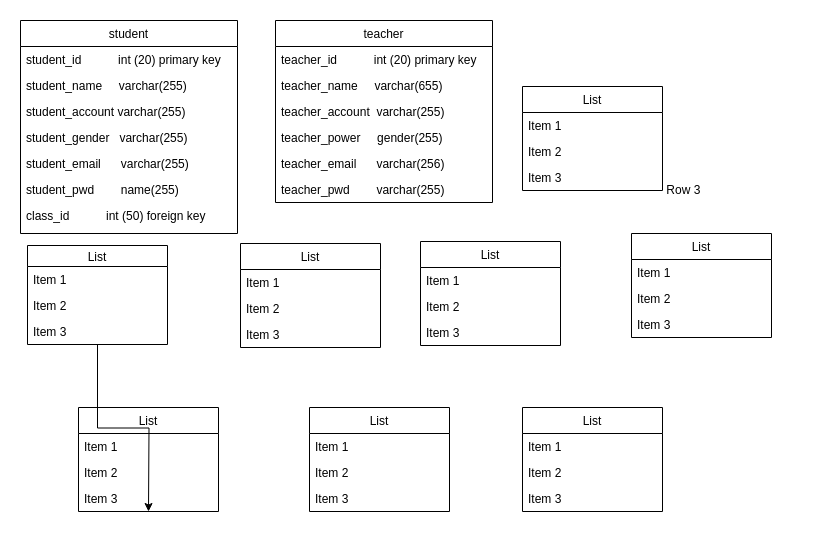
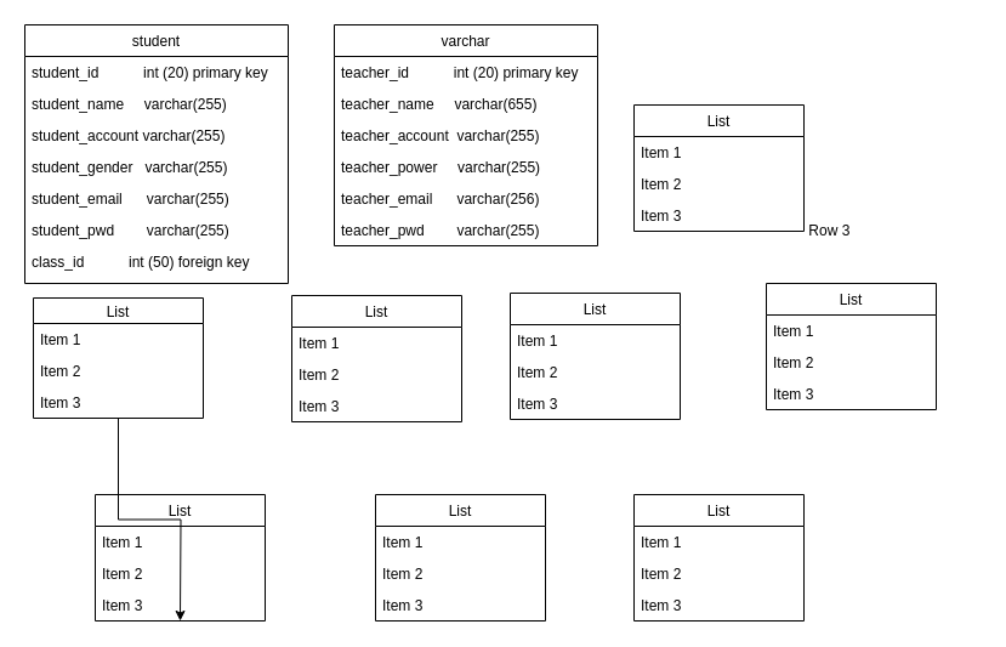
  <mxCell id="0" />
  <mxCell id="1" parent="0" />
  <mxCell id="2" value="student" style="swimlane;fontStyle=0;childLayout=stackLayout;horizontal=1;startSize=26;fillColor=none;horizontalStack=0;resizeParent=1;resizeParentMax=0;resizeLast=0;collapsible=1;marginBottom=0;" vertex="1" parent="1"><mxGeometry x="20" y="20" width="217" height="213" as="geometry"><mxRectangle x="25" y="135" width="45" height="26" as="alternateBounds" /></mxGeometry></mxCell>
  <mxCell id="3" value="student_id           int (20) primary key" style="text;strokeColor=none;fillColor=none;align=left;verticalAlign=top;spacingLeft=4;spacingRight=4;overflow=hidden;rotatable=0;points=[[0,0.5],[1,0.5]];portConstraint=eastwest;" vertex="1" parent="2"><mxGeometry y="26" width="217" height="26" as="geometry" /></mxCell>
  <mxCell id="4" value="student_name     varchar(255)" style="text;strokeColor=none;fillColor=none;align=left;verticalAlign=top;spacingLeft=4;spacingRight=4;overflow=hidden;rotatable=0;points=[[0,0.5],[1,0.5]];portConstraint=eastwest;" vertex="1" parent="2"><mxGeometry y="52" width="217" height="26" as="geometry" /></mxCell>
  <mxCell id="5" value="student_account varchar(255)" style="text;strokeColor=none;fillColor=none;align=left;verticalAlign=top;spacingLeft=4;spacingRight=4;overflow=hidden;rotatable=0;points=[[0,0.5],[1,0.5]];portConstraint=eastwest;" vertex="1" parent="2"><mxGeometry y="78" width="217" height="26" as="geometry" /></mxCell>
  <mxCell id="6" value="student_gender   varchar(255)" style="text;strokeColor=none;fillColor=none;align=left;verticalAlign=top;spacingLeft=4;spacingRight=4;overflow=hidden;rotatable=0;points=[[0,0.5],[1,0.5]];portConstraint=eastwest;" vertex="1" parent="2"><mxGeometry y="104" width="217" height="26" as="geometry" /></mxCell>
  <mxCell id="7" value="student_email      varchar(255)" style="text;strokeColor=none;fillColor=none;align=left;verticalAlign=top;spacingLeft=4;spacingRight=4;overflow=hidden;rotatable=0;points=[[0,0.5],[1,0.5]];portConstraint=eastwest;" vertex="1" parent="2"><mxGeometry y="130" width="217" height="26" as="geometry" /></mxCell>
- <mxCell id="8" value="student_pwd        name(255)" style="text;strokeColor=none;fillColor=none;align=left;verticalAlign=top;spacingLeft=4;spacingRight=4;overflow=hidden;rotatable=0;points=[[0,0.5],[1,0.5]];portConstraint=eastwest;" vertex="1" parent="2"><mxGeometry y="156" width="217" height="26" as="geometry" /></mxCell>
+ <mxCell id="8" value="student_pwd        varchar(255)" style="text;strokeColor=none;fillColor=none;align=left;verticalAlign=top;spacingLeft=4;spacingRight=4;overflow=hidden;rotatable=0;points=[[0,0.5],[1,0.5]];portConstraint=eastwest;" vertex="1" parent="2"><mxGeometry y="156" width="217" height="26" as="geometry" /></mxCell>
  <mxCell id="9" value="class_id           int (50) foreign key" style="text;strokeColor=none;fillColor=none;align=left;verticalAlign=top;spacingLeft=4;spacingRight=4;overflow=hidden;rotatable=0;points=[[0,0.5],[1,0.5]];portConstraint=eastwest;" vertex="1" parent="2"><mxGeometry y="182" width="217" height="31" as="geometry" /></mxCell>
  <mxCell id="10" value="List" style="swimlane;fontStyle=0;childLayout=stackLayout;horizontal=1;startSize=26;fillColor=none;horizontalStack=0;resizeParent=1;resizeParentMax=0;resizeLast=0;collapsible=1;marginBottom=0;" vertex="1" parent="1"><mxGeometry x="522" y="86" width="140" height="104" as="geometry" /></mxCell>
  <mxCell id="11" value="Item 1" style="text;strokeColor=none;fillColor=none;align=left;verticalAlign=top;spacingLeft=4;spacingRight=4;overflow=hidden;rotatable=0;points=[[0,0.5],[1,0.5]];portConstraint=eastwest;" vertex="1" parent="10"><mxGeometry y="26" width="140" height="26" as="geometry" /></mxCell>
  <mxCell id="12" value="Item 2" style="text;strokeColor=none;fillColor=none;align=left;verticalAlign=top;spacingLeft=4;spacingRight=4;overflow=hidden;rotatable=0;points=[[0,0.5],[1,0.5]];portConstraint=eastwest;" vertex="1" parent="10"><mxGeometry y="52" width="140" height="26" as="geometry" /></mxCell>
  <mxCell id="13" value="Item 3" style="text;strokeColor=none;fillColor=none;align=left;verticalAlign=top;spacingLeft=4;spacingRight=4;overflow=hidden;rotatable=0;points=[[0,0.5],[1,0.5]];portConstraint=eastwest;" vertex="1" parent="10"><mxGeometry y="78" width="140" height="26" as="geometry" /></mxCell>
  <mxCell id="14" value="" style="edgeStyle=orthogonalEdgeStyle;rounded=0;orthogonalLoop=1;jettySize=auto;html=1;" edge="1" parent="1" source="15"><mxGeometry relative="1" as="geometry"><mxPoint x="148" y="511" as="targetPoint" /></mxGeometry></mxCell>
  <mxCell id="15" value="List" style="swimlane;fontStyle=0;childLayout=stackLayout;horizontal=1;startSize=21;fillColor=none;horizontalStack=0;resizeParent=1;resizeParentMax=0;resizeLast=0;collapsible=1;marginBottom=0;" vertex="1" parent="1"><mxGeometry x="27" y="245" width="140" height="99" as="geometry" /></mxCell>
  <mxCell id="16" value="Item 1" style="text;strokeColor=none;fillColor=none;align=left;verticalAlign=top;spacingLeft=4;spacingRight=4;overflow=hidden;rotatable=0;points=[[0,0.5],[1,0.5]];portConstraint=eastwest;" vertex="1" parent="15"><mxGeometry y="21" width="140" height="26" as="geometry" /></mxCell>
  <mxCell id="17" value="Item 2" style="text;strokeColor=none;fillColor=none;align=left;verticalAlign=top;spacingLeft=4;spacingRight=4;overflow=hidden;rotatable=0;points=[[0,0.5],[1,0.5]];portConstraint=eastwest;" vertex="1" parent="15"><mxGeometry y="47" width="140" height="26" as="geometry" /></mxCell>
  <mxCell id="18" value="Item 3" style="text;strokeColor=none;fillColor=none;align=left;verticalAlign=top;spacingLeft=4;spacingRight=4;overflow=hidden;rotatable=0;points=[[0,0.5],[1,0.5]];portConstraint=eastwest;" vertex="1" parent="15"><mxGeometry y="73" width="140" height="26" as="geometry" /></mxCell>
  <mxCell id="19" value="List" style="swimlane;fontStyle=0;childLayout=stackLayout;horizontal=1;startSize=26;fillColor=none;horizontalStack=0;resizeParent=1;resizeParentMax=0;resizeLast=0;collapsible=1;marginBottom=0;" vertex="1" parent="1"><mxGeometry x="240" y="243" width="140" height="104" as="geometry" /></mxCell>
  <mxCell id="20" value="Item 1" style="text;strokeColor=none;fillColor=none;align=left;verticalAlign=top;spacingLeft=4;spacingRight=4;overflow=hidden;rotatable=0;points=[[0,0.5],[1,0.5]];portConstraint=eastwest;" vertex="1" parent="19"><mxGeometry y="26" width="140" height="26" as="geometry" /></mxCell>
  <mxCell id="21" value="Item 2" style="text;strokeColor=none;fillColor=none;align=left;verticalAlign=top;spacingLeft=4;spacingRight=4;overflow=hidden;rotatable=0;points=[[0,0.5],[1,0.5]];portConstraint=eastwest;" vertex="1" parent="19"><mxGeometry y="52" width="140" height="26" as="geometry" /></mxCell>
  <mxCell id="22" value="Item 3" style="text;strokeColor=none;fillColor=none;align=left;verticalAlign=top;spacingLeft=4;spacingRight=4;overflow=hidden;rotatable=0;points=[[0,0.5],[1,0.5]];portConstraint=eastwest;" vertex="1" parent="19"><mxGeometry y="78" width="140" height="26" as="geometry" /></mxCell>
  <mxCell id="23" value="List" style="swimlane;fontStyle=0;childLayout=stackLayout;horizontal=1;startSize=26;fillColor=none;horizontalStack=0;resizeParent=1;resizeParentMax=0;resizeLast=0;collapsible=1;marginBottom=0;" vertex="1" parent="1"><mxGeometry x="420" y="241" width="140" height="104" as="geometry" /></mxCell>
  <mxCell id="24" value="Item 1" style="text;strokeColor=none;fillColor=none;align=left;verticalAlign=top;spacingLeft=4;spacingRight=4;overflow=hidden;rotatable=0;points=[[0,0.5],[1,0.5]];portConstraint=eastwest;" vertex="1" parent="23"><mxGeometry y="26" width="140" height="26" as="geometry" /></mxCell>
  <mxCell id="25" value="Item 2" style="text;strokeColor=none;fillColor=none;align=left;verticalAlign=top;spacingLeft=4;spacingRight=4;overflow=hidden;rotatable=0;points=[[0,0.5],[1,0.5]];portConstraint=eastwest;" vertex="1" parent="23"><mxGeometry y="52" width="140" height="26" as="geometry" /></mxCell>
  <mxCell id="26" value="Item 3" style="text;strokeColor=none;fillColor=none;align=left;verticalAlign=top;spacingLeft=4;spacingRight=4;overflow=hidden;rotatable=0;points=[[0,0.5],[1,0.5]];portConstraint=eastwest;" vertex="1" parent="23"><mxGeometry y="78" width="140" height="26" as="geometry" /></mxCell>
  <mxCell id="27" value="List" style="swimlane;fontStyle=0;childLayout=stackLayout;horizontal=1;startSize=26;fillColor=none;horizontalStack=0;resizeParent=1;resizeParentMax=0;resizeLast=0;collapsible=1;marginBottom=0;" vertex="1" parent="1"><mxGeometry x="631" y="233" width="140" height="104" as="geometry" /></mxCell>
  <mxCell id="28" value="Item 1" style="text;strokeColor=none;fillColor=none;align=left;verticalAlign=top;spacingLeft=4;spacingRight=4;overflow=hidden;rotatable=0;points=[[0,0.5],[1,0.5]];portConstraint=eastwest;" vertex="1" parent="27"><mxGeometry y="26" width="140" height="26" as="geometry" /></mxCell>
  <mxCell id="29" value="Item 2" style="text;strokeColor=none;fillColor=none;align=left;verticalAlign=top;spacingLeft=4;spacingRight=4;overflow=hidden;rotatable=0;points=[[0,0.5],[1,0.5]];portConstraint=eastwest;" vertex="1" parent="27"><mxGeometry y="52" width="140" height="26" as="geometry" /></mxCell>
  <mxCell id="30" value="Item 3" style="text;strokeColor=none;fillColor=none;align=left;verticalAlign=top;spacingLeft=4;spacingRight=4;overflow=hidden;rotatable=0;points=[[0,0.5],[1,0.5]];portConstraint=eastwest;" vertex="1" parent="27"><mxGeometry y="78" width="140" height="26" as="geometry" /></mxCell>
  <mxCell id="31" value="List" style="swimlane;fontStyle=0;childLayout=stackLayout;horizontal=1;startSize=26;fillColor=none;horizontalStack=0;resizeParent=1;resizeParentMax=0;resizeLast=0;collapsible=1;marginBottom=0;" vertex="1" parent="1"><mxGeometry x="78" y="407" width="140" height="104" as="geometry" /></mxCell>
  <mxCell id="32" value="Item 1" style="text;strokeColor=none;fillColor=none;align=left;verticalAlign=top;spacingLeft=4;spacingRight=4;overflow=hidden;rotatable=0;points=[[0,0.5],[1,0.5]];portConstraint=eastwest;" vertex="1" parent="31"><mxGeometry y="26" width="140" height="26" as="geometry" /></mxCell>
  <mxCell id="33" value="Item 2" style="text;strokeColor=none;fillColor=none;align=left;verticalAlign=top;spacingLeft=4;spacingRight=4;overflow=hidden;rotatable=0;points=[[0,0.5],[1,0.5]];portConstraint=eastwest;" vertex="1" parent="31"><mxGeometry y="52" width="140" height="26" as="geometry" /></mxCell>
  <mxCell id="34" value="Item 3" style="text;strokeColor=none;fillColor=none;align=left;verticalAlign=top;spacingLeft=4;spacingRight=4;overflow=hidden;rotatable=0;points=[[0,0.5],[1,0.5]];portConstraint=eastwest;" vertex="1" parent="31"><mxGeometry y="78" width="140" height="26" as="geometry" /></mxCell>
  <mxCell id="35" value="List" style="swimlane;fontStyle=0;childLayout=stackLayout;horizontal=1;startSize=26;fillColor=none;horizontalStack=0;resizeParent=1;resizeParentMax=0;resizeLast=0;collapsible=1;marginBottom=0;" vertex="1" parent="1"><mxGeometry x="309" y="407" width="140" height="104" as="geometry" /></mxCell>
  <mxCell id="36" value="Item 1" style="text;strokeColor=none;fillColor=none;align=left;verticalAlign=top;spacingLeft=4;spacingRight=4;overflow=hidden;rotatable=0;points=[[0,0.5],[1,0.5]];portConstraint=eastwest;" vertex="1" parent="35"><mxGeometry y="26" width="140" height="26" as="geometry" /></mxCell>
  <mxCell id="37" value="Item 2" style="text;strokeColor=none;fillColor=none;align=left;verticalAlign=top;spacingLeft=4;spacingRight=4;overflow=hidden;rotatable=0;points=[[0,0.5],[1,0.5]];portConstraint=eastwest;" vertex="1" parent="35"><mxGeometry y="52" width="140" height="26" as="geometry" /></mxCell>
  <mxCell id="38" value="Item 3" style="text;strokeColor=none;fillColor=none;align=left;verticalAlign=top;spacingLeft=4;spacingRight=4;overflow=hidden;rotatable=0;points=[[0,0.5],[1,0.5]];portConstraint=eastwest;" vertex="1" parent="35"><mxGeometry y="78" width="140" height="26" as="geometry" /></mxCell>
  <mxCell id="39" value="List" style="swimlane;fontStyle=0;childLayout=stackLayout;horizontal=1;startSize=26;fillColor=none;horizontalStack=0;resizeParent=1;resizeParentMax=0;resizeLast=0;collapsible=1;marginBottom=0;" vertex="1" parent="1"><mxGeometry x="522" y="407" width="140" height="104" as="geometry" /></mxCell>
  <mxCell id="40" value="Item 1" style="text;strokeColor=none;fillColor=none;align=left;verticalAlign=top;spacingLeft=4;spacingRight=4;overflow=hidden;rotatable=0;points=[[0,0.5],[1,0.5]];portConstraint=eastwest;" vertex="1" parent="39"><mxGeometry y="26" width="140" height="26" as="geometry" /></mxCell>
  <mxCell id="41" value="Item 2" style="text;strokeColor=none;fillColor=none;align=left;verticalAlign=top;spacingLeft=4;spacingRight=4;overflow=hidden;rotatable=0;points=[[0,0.5],[1,0.5]];portConstraint=eastwest;" vertex="1" parent="39"><mxGeometry y="52" width="140" height="26" as="geometry" /></mxCell>
  <mxCell id="42" value="Item 3" style="text;strokeColor=none;fillColor=none;align=left;verticalAlign=top;spacingLeft=4;spacingRight=4;overflow=hidden;rotatable=0;points=[[0,0.5],[1,0.5]];portConstraint=eastwest;" vertex="1" parent="39"><mxGeometry y="78" width="140" height="26" as="geometry" /></mxCell>
  <mxCell id="43" value="Row 3" style="shape=partialRectangle;connectable=0;fillColor=none;top=0;left=0;bottom=0;right=0;align=left;spacingLeft=6;overflow=hidden;" vertex="1" parent="1"><mxGeometry x="658.35" y="174" width="148.65" height="30" as="geometry" /></mxCell>
- <mxCell id="44" value="teacher" style="swimlane;fontStyle=0;childLayout=stackLayout;horizontal=1;startSize=26;fillColor=none;horizontalStack=0;resizeParent=1;resizeParentMax=0;resizeLast=0;collapsible=1;marginBottom=0;" vertex="1" parent="1"><mxGeometry x="275" y="20" width="217" height="182" as="geometry"><mxRectangle x="25" y="135" width="45" height="26" as="alternateBounds" /></mxGeometry></mxCell>
+ <mxCell id="44" value="varchar" style="swimlane;fontStyle=0;childLayout=stackLayout;horizontal=1;startSize=26;fillColor=none;horizontalStack=0;resizeParent=1;resizeParentMax=0;resizeLast=0;collapsible=1;marginBottom=0;" vertex="1" parent="1"><mxGeometry x="275" y="20" width="217" height="182" as="geometry"><mxRectangle x="25" y="135" width="45" height="26" as="alternateBounds" /></mxGeometry></mxCell>
  <mxCell id="45" value="teacher_id           int (20) primary key" style="text;strokeColor=none;fillColor=none;align=left;verticalAlign=top;spacingLeft=4;spacingRight=4;overflow=hidden;rotatable=0;points=[[0,0.5],[1,0.5]];portConstraint=eastwest;" vertex="1" parent="44"><mxGeometry y="26" width="217" height="26" as="geometry" /></mxCell>
  <mxCell id="46" value="teacher_name     varchar(655)" style="text;strokeColor=none;fillColor=none;align=left;verticalAlign=top;spacingLeft=4;spacingRight=4;overflow=hidden;rotatable=0;points=[[0,0.5],[1,0.5]];portConstraint=eastwest;" vertex="1" parent="44"><mxGeometry y="52" width="217" height="26" as="geometry" /></mxCell>
  <mxCell id="47" value="teacher_account  varchar(255)" style="text;strokeColor=none;fillColor=none;align=left;verticalAlign=top;spacingLeft=4;spacingRight=4;overflow=hidden;rotatable=0;points=[[0,0.5],[1,0.5]];portConstraint=eastwest;" vertex="1" parent="44"><mxGeometry y="78" width="217" height="26" as="geometry" /></mxCell>
- <mxCell id="48" value="teacher_power     gender(255)" style="text;strokeColor=none;fillColor=none;align=left;verticalAlign=top;spacingLeft=4;spacingRight=4;overflow=hidden;rotatable=0;points=[[0,0.5],[1,0.5]];portConstraint=eastwest;" vertex="1" parent="44"><mxGeometry y="104" width="217" height="26" as="geometry" /></mxCell>
+ <mxCell id="48" value="teacher_power     varchar(255)" style="text;strokeColor=none;fillColor=none;align=left;verticalAlign=top;spacingLeft=4;spacingRight=4;overflow=hidden;rotatable=0;points=[[0,0.5],[1,0.5]];portConstraint=eastwest;" vertex="1" parent="44"><mxGeometry y="104" width="217" height="26" as="geometry" /></mxCell>
  <mxCell id="49" value="teacher_email      varchar(256)" style="text;strokeColor=none;fillColor=none;align=left;verticalAlign=top;spacingLeft=4;spacingRight=4;overflow=hidden;rotatable=0;points=[[0,0.5],[1,0.5]];portConstraint=eastwest;" vertex="1" parent="44"><mxGeometry y="130" width="217" height="26" as="geometry" /></mxCell>
  <mxCell id="50" value="teacher_pwd        varchar(255)" style="text;strokeColor=none;fillColor=none;align=left;verticalAlign=top;spacingLeft=4;spacingRight=4;overflow=hidden;rotatable=0;points=[[0,0.5],[1,0.5]];portConstraint=eastwest;" vertex="1" parent="44"><mxGeometry y="156" width="217" height="26" as="geometry" /></mxCell>
